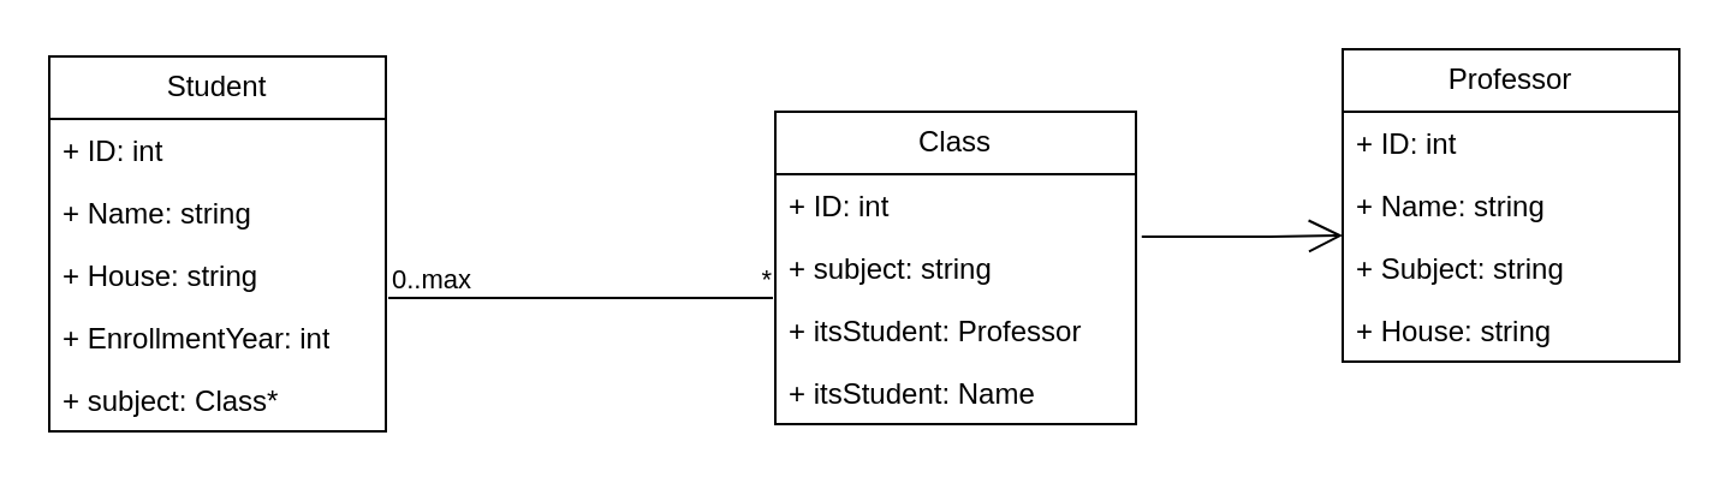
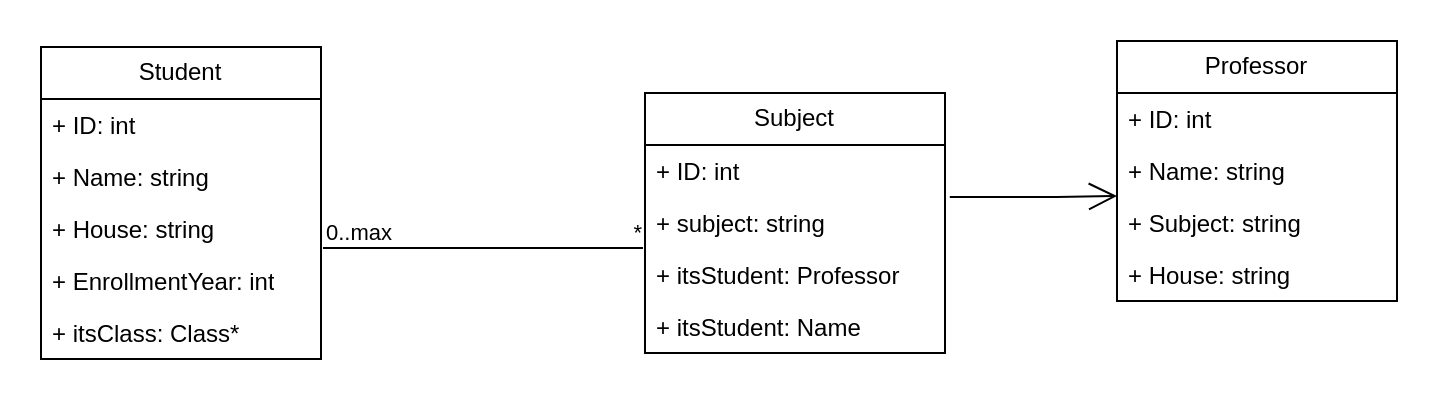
  <mxCell id="0" />
  <mxCell id="1" parent="0" />
  <mxCell id="2" value="Professor" style="swimlane;fontStyle=0;childLayout=stackLayout;horizontal=1;startSize=26;fillColor=none;horizontalStack=0;resizeParent=1;resizeParentMax=0;resizeLast=0;collapsible=1;marginBottom=0;whiteSpace=wrap;html=1;" vertex="1" parent="1"><mxGeometry x="558" y="20" width="140" height="130" as="geometry" /></mxCell>
  <mxCell id="3" value="+ ID: int" style="text;strokeColor=none;fillColor=none;align=left;verticalAlign=top;spacingLeft=4;spacingRight=4;overflow=hidden;rotatable=0;points=[[0,0.5],[1,0.5]];portConstraint=eastwest;whiteSpace=wrap;html=1;" vertex="1" parent="2"><mxGeometry y="26" width="140" height="26" as="geometry" /></mxCell>
  <mxCell id="4" value="+ Name: string" style="text;strokeColor=none;fillColor=none;align=left;verticalAlign=top;spacingLeft=4;spacingRight=4;overflow=hidden;rotatable=0;points=[[0,0.5],[1,0.5]];portConstraint=eastwest;whiteSpace=wrap;html=1;" vertex="1" parent="2"><mxGeometry y="52" width="140" height="26" as="geometry" /></mxCell>
  <mxCell id="5" value="+ Subject: string" style="text;strokeColor=none;fillColor=none;align=left;verticalAlign=top;spacingLeft=4;spacingRight=4;overflow=hidden;rotatable=0;points=[[0,0.5],[1,0.5]];portConstraint=eastwest;whiteSpace=wrap;html=1;" vertex="1" parent="2"><mxGeometry y="78" width="140" height="26" as="geometry" /></mxCell>
  <mxCell id="6" value="+ House: string" style="text;strokeColor=none;fillColor=none;align=left;verticalAlign=top;spacingLeft=4;spacingRight=4;overflow=hidden;rotatable=0;points=[[0,0.5],[1,0.5]];portConstraint=eastwest;whiteSpace=wrap;html=1;" vertex="1" parent="2"><mxGeometry y="104" width="140" height="26" as="geometry" /></mxCell>
  <mxCell id="7" value="Student" style="swimlane;fontStyle=0;childLayout=stackLayout;horizontal=1;startSize=26;fillColor=none;horizontalStack=0;resizeParent=1;resizeParentMax=0;resizeLast=0;collapsible=1;marginBottom=0;whiteSpace=wrap;html=1;" vertex="1" parent="1"><mxGeometry x="20" y="23" width="140" height="156" as="geometry" /></mxCell>
  <mxCell id="8" value="+ ID: int" style="text;strokeColor=none;fillColor=none;align=left;verticalAlign=top;spacingLeft=4;spacingRight=4;overflow=hidden;rotatable=0;points=[[0,0.5],[1,0.5]];portConstraint=eastwest;whiteSpace=wrap;html=1;" vertex="1" parent="7"><mxGeometry y="26" width="140" height="26" as="geometry" /></mxCell>
  <mxCell id="9" value="+ Name: string" style="text;strokeColor=none;fillColor=none;align=left;verticalAlign=top;spacingLeft=4;spacingRight=4;overflow=hidden;rotatable=0;points=[[0,0.5],[1,0.5]];portConstraint=eastwest;whiteSpace=wrap;html=1;" vertex="1" parent="7"><mxGeometry y="52" width="140" height="26" as="geometry" /></mxCell>
  <mxCell id="10" value="+ House: string" style="text;strokeColor=none;fillColor=none;align=left;verticalAlign=top;spacingLeft=4;spacingRight=4;overflow=hidden;rotatable=0;points=[[0,0.5],[1,0.5]];portConstraint=eastwest;whiteSpace=wrap;html=1;" vertex="1" parent="7"><mxGeometry y="78" width="140" height="26" as="geometry" /></mxCell>
  <mxCell id="11" value="+ EnrollmentYear: int" style="text;strokeColor=none;fillColor=none;align=left;verticalAlign=top;spacingLeft=4;spacingRight=4;overflow=hidden;rotatable=0;points=[[0,0.5],[1,0.5]];portConstraint=eastwest;whiteSpace=wrap;html=1;" vertex="1" parent="7"><mxGeometry y="104" width="140" height="26" as="geometry" /></mxCell>
- <mxCell id="12" value="+ subject: Class*" style="text;strokeColor=none;fillColor=none;align=left;verticalAlign=top;spacingLeft=4;spacingRight=4;overflow=hidden;rotatable=0;points=[[0,0.5],[1,0.5]];portConstraint=eastwest;whiteSpace=wrap;html=1;" vertex="1" parent="7"><mxGeometry y="130" width="140" height="26" as="geometry" /></mxCell>
- <mxCell id="13" value="Class" style="swimlane;fontStyle=0;childLayout=stackLayout;horizontal=1;startSize=26;fillColor=none;horizontalStack=0;resizeParent=1;resizeParentMax=0;resizeLast=0;collapsible=1;marginBottom=0;whiteSpace=wrap;html=1;" vertex="1" parent="1"><mxGeometry x="322" y="46" width="150" height="130" as="geometry" /></mxCell>
+ <mxCell id="12" value="+ itsClass: Class*" style="text;strokeColor=none;fillColor=none;align=left;verticalAlign=top;spacingLeft=4;spacingRight=4;overflow=hidden;rotatable=0;points=[[0,0.5],[1,0.5]];portConstraint=eastwest;whiteSpace=wrap;html=1;" vertex="1" parent="7"><mxGeometry y="130" width="140" height="26" as="geometry" /></mxCell>
+ <mxCell id="13" value="Subject" style="swimlane;fontStyle=0;childLayout=stackLayout;horizontal=1;startSize=26;fillColor=none;horizontalStack=0;resizeParent=1;resizeParentMax=0;resizeLast=0;collapsible=1;marginBottom=0;whiteSpace=wrap;html=1;" vertex="1" parent="1"><mxGeometry x="322" y="46" width="150" height="130" as="geometry" /></mxCell>
  <mxCell id="14" value="+ ID: int" style="text;strokeColor=none;fillColor=none;align=left;verticalAlign=top;spacingLeft=4;spacingRight=4;overflow=hidden;rotatable=0;points=[[0,0.5],[1,0.5]];portConstraint=eastwest;whiteSpace=wrap;html=1;" vertex="1" parent="13"><mxGeometry y="26" width="150" height="26" as="geometry" /></mxCell>
  <mxCell id="15" value="+ subject: string" style="text;strokeColor=none;fillColor=none;align=left;verticalAlign=top;spacingLeft=4;spacingRight=4;overflow=hidden;rotatable=0;points=[[0,0.5],[1,0.5]];portConstraint=eastwest;whiteSpace=wrap;html=1;" vertex="1" parent="13"><mxGeometry y="52" width="150" height="26" as="geometry" /></mxCell>
  <mxCell id="16" value="+ itsStudent: Professor" style="text;strokeColor=none;fillColor=none;align=left;verticalAlign=top;spacingLeft=4;spacingRight=4;overflow=hidden;rotatable=0;points=[[0,0.5],[1,0.5]];portConstraint=eastwest;whiteSpace=wrap;html=1;" vertex="1" parent="13"><mxGeometry y="78" width="150" height="26" as="geometry" /></mxCell>
  <mxCell id="17" value="+ itsStudent: Name" style="text;strokeColor=none;fillColor=none;align=left;verticalAlign=top;spacingLeft=4;spacingRight=4;overflow=hidden;rotatable=0;points=[[0,0.5],[1,0.5]];portConstraint=eastwest;whiteSpace=wrap;html=1;" vertex="1" parent="13"><mxGeometry y="104" width="150" height="26" as="geometry" /></mxCell>
  <mxCell id="18" value="" style="endArrow=none;html=1;edgeStyle=orthogonalEdgeStyle;rounded=0;" edge="1" parent="1"><mxGeometry relative="1" as="geometry"><mxPoint x="161" y="123.5" as="sourcePoint" /><mxPoint x="321" y="123.5" as="targetPoint" /><Array as="points"><mxPoint x="201" y="123.5" /><mxPoint x="201" y="123.5" /></Array></mxGeometry></mxCell>
  <mxCell id="19" value="0..max" style="edgeLabel;resizable=0;html=1;align=left;verticalAlign=bottom;" connectable="0" vertex="1" parent="18"><mxGeometry x="-1" relative="1" as="geometry" /></mxCell>
  <mxCell id="20" value="*" style="edgeLabel;resizable=0;html=1;align=right;verticalAlign=bottom;" connectable="0" vertex="1" parent="18"><mxGeometry x="1" relative="1" as="geometry" /></mxCell>
  <mxCell id="21" value="" style="endArrow=open;endFill=1;endSize=12;html=1;rounded=0;exitX=1.036;exitY=0;exitDx=0;exitDy=0;exitPerimeter=0;" edge="1" parent="1"><mxGeometry width="160" relative="1" as="geometry"><mxPoint x="474.4" y="98" as="sourcePoint" /><mxPoint x="558" y="97.5" as="targetPoint" /><Array as="points"><mxPoint x="528" y="98" /></Array></mxGeometry></mxCell>
